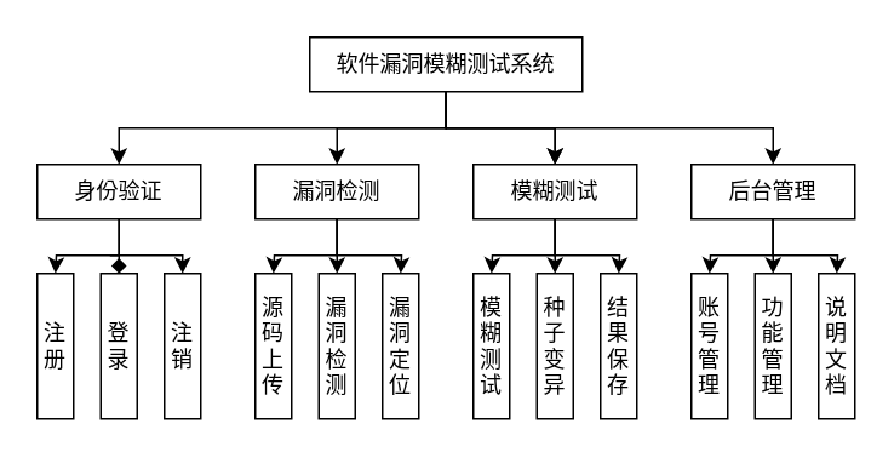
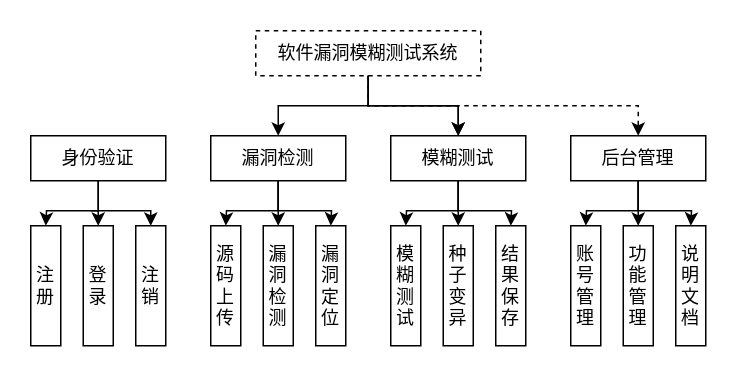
  <mxCell id="0" />
  <mxCell id="1" parent="0" />
  <mxCell id="2" value="" style="edgeStyle=orthogonalEdgeStyle;rounded=0;orthogonalLoop=1;jettySize=auto;html=1;fontFamily=宋体;fillColor=none;" edge="1" parent="1" source="7" target="18"><mxGeometry relative="1" as="geometry"><Array as="points"><mxPoint x="245" y="70" /><mxPoint x="305" y="70" /></Array></mxGeometry></mxCell>
  <mxCell id="3" value="" style="edgeStyle=orthogonalEdgeStyle;rounded=0;orthogonalLoop=1;jettySize=auto;html=1;fontFamily=宋体;fillColor=none;" edge="1" parent="1" source="7" target="18"><mxGeometry relative="1" as="geometry"><Array as="points"><mxPoint x="245" y="70" /><mxPoint x="305" y="70" /></Array></mxGeometry></mxCell>
  <mxCell id="4" style="edgeStyle=orthogonalEdgeStyle;rounded=0;orthogonalLoop=1;jettySize=auto;html=1;entryX=0.5;entryY=0;entryDx=0;entryDy=0;fontFamily=宋体;fillColor=none;" edge="1" parent="1" source="7" target="14"><mxGeometry relative="1" as="geometry"><Array as="points"><mxPoint x="245" y="70" /><mxPoint x="185" y="70" /></Array></mxGeometry></mxCell>
- <mxCell id="5" style="edgeStyle=orthogonalEdgeStyle;rounded=0;orthogonalLoop=1;jettySize=auto;html=1;entryX=0.5;entryY=0;entryDx=0;entryDy=0;fontFamily=宋体;fillColor=none;" edge="1" parent="1" source="7" target="10"><mxGeometry relative="1" as="geometry"><Array as="points"><mxPoint x="245" y="70" /><mxPoint x="65" y="70" /></Array></mxGeometry></mxCell>
- <mxCell id="6" style="edgeStyle=orthogonalEdgeStyle;rounded=0;orthogonalLoop=1;jettySize=auto;html=1;fontFamily=宋体;fillColor=none;" edge="1" parent="1" source="7" target="22"><mxGeometry relative="1" as="geometry"><Array as="points"><mxPoint x="245" y="70" /><mxPoint x="425" y="70" /></Array></mxGeometry></mxCell>
- <mxCell id="7" value="&lt;font style=&quot;font-size: 12px;&quot;&gt;软件漏洞模糊测试系统&lt;/font&gt;" style="rounded=0;whiteSpace=wrap;html=1;fontFamily=宋体;fillColor=none;" vertex="1" parent="1"><mxGeometry x="170" y="20" width="150" height="30" as="geometry" /></mxCell>
+ <mxCell id="6" style="edgeStyle=orthogonalEdgeStyle;rounded=0;orthogonalLoop=1;jettySize=auto;html=1;fontFamily=宋体;fillColor=none;dashed=1;" edge="1" parent="1" source="7" target="22"><mxGeometry relative="1" as="geometry"><Array as="points"><mxPoint x="245" y="70" /><mxPoint x="425" y="70" /></Array></mxGeometry></mxCell>
+ <mxCell id="7" value="&lt;font style=&quot;font-size: 12px;&quot;&gt;软件漏洞模糊测试系统&lt;/font&gt;" style="rounded=0;whiteSpace=wrap;html=1;fontFamily=宋体;fillColor=none;dashed=1;" vertex="1" parent="1"><mxGeometry x="170" y="20" width="150" height="30" as="geometry" /></mxCell>
  <mxCell id="8" style="edgeStyle=orthogonalEdgeStyle;rounded=0;orthogonalLoop=1;jettySize=auto;html=1;entryX=0;entryY=0.5;entryDx=0;entryDy=0;fontFamily=宋体;fillColor=none;" edge="1" parent="1" source="10"><mxGeometry relative="1" as="geometry"><mxPoint x="30" y="150" as="targetPoint" /></mxGeometry></mxCell>
- <mxCell id="9" style="edgeStyle=orthogonalEdgeStyle;rounded=0;orthogonalLoop=1;jettySize=auto;html=1;entryX=0.5;entryY=0;entryDx=0;entryDy=0;fontFamily=宋体;fillColor=none;endArrow=diamond;" edge="1" parent="1" source="10" target="23"><mxGeometry relative="1" as="geometry" /></mxCell>
+ <mxCell id="9" style="edgeStyle=orthogonalEdgeStyle;rounded=0;orthogonalLoop=1;jettySize=auto;html=1;entryX=0.5;entryY=0;entryDx=0;entryDy=0;fontFamily=宋体;fillColor=none;" edge="1" parent="1" source="10" target="23"><mxGeometry relative="1" as="geometry" /></mxCell>
  <mxCell id="10" value="身份验证" style="rounded=0;whiteSpace=wrap;html=1;fontFamily=宋体;fillColor=none;" vertex="1" parent="1"><mxGeometry x="20" y="90" width="90" height="30" as="geometry" /></mxCell>
  <mxCell id="11" style="edgeStyle=orthogonalEdgeStyle;rounded=0;orthogonalLoop=1;jettySize=auto;html=1;entryX=0;entryY=0.5;entryDx=0;entryDy=0;fontFamily=宋体;fillColor=none;" edge="1" parent="1" source="14"><mxGeometry relative="1" as="geometry"><mxPoint x="150" y="150" as="targetPoint" /></mxGeometry></mxCell>
  <mxCell id="12" style="edgeStyle=orthogonalEdgeStyle;rounded=0;orthogonalLoop=1;jettySize=auto;html=1;fontFamily=宋体;fillColor=none;" edge="1" parent="1" source="14"><mxGeometry relative="1" as="geometry"><mxPoint x="185" y="150" as="targetPoint" /></mxGeometry></mxCell>
  <mxCell id="13" style="edgeStyle=orthogonalEdgeStyle;rounded=0;orthogonalLoop=1;jettySize=auto;html=1;entryX=0;entryY=0.5;entryDx=0;entryDy=0;fontFamily=宋体;fillColor=none;" edge="1" parent="1" source="14"><mxGeometry relative="1" as="geometry"><mxPoint x="220" y="150" as="targetPoint" /></mxGeometry></mxCell>
  <mxCell id="14" value="漏洞检测" style="rounded=0;whiteSpace=wrap;html=1;fontFamily=宋体;fillColor=none;" vertex="1" parent="1"><mxGeometry x="140" y="90" width="90" height="30" as="geometry" /></mxCell>
  <mxCell id="15" value="" style="edgeStyle=orthogonalEdgeStyle;rounded=0;orthogonalLoop=1;jettySize=auto;html=1;fontFamily=宋体;fillColor=none;" edge="1" parent="1" source="18"><mxGeometry relative="1" as="geometry"><mxPoint x="340" y="150" as="targetPoint" /></mxGeometry></mxCell>
  <mxCell id="16" style="edgeStyle=orthogonalEdgeStyle;rounded=0;orthogonalLoop=1;jettySize=auto;html=1;entryX=0;entryY=0.5;entryDx=0;entryDy=0;fontFamily=宋体;fillColor=none;" edge="1" parent="1" source="18"><mxGeometry relative="1" as="geometry"><mxPoint x="305" y="150" as="targetPoint" /></mxGeometry></mxCell>
  <mxCell id="17" style="edgeStyle=orthogonalEdgeStyle;rounded=0;orthogonalLoop=1;jettySize=auto;html=1;entryX=0;entryY=0.5;entryDx=0;entryDy=0;fontFamily=宋体;fillColor=none;" edge="1" parent="1" source="18"><mxGeometry relative="1" as="geometry"><mxPoint x="270" y="150" as="targetPoint" /></mxGeometry></mxCell>
  <mxCell id="18" value="模糊测试" style="rounded=0;whiteSpace=wrap;html=1;fontFamily=宋体;fillColor=none;" vertex="1" parent="1"><mxGeometry x="260" y="90" width="90" height="30" as="geometry" /></mxCell>
  <mxCell id="19" style="edgeStyle=orthogonalEdgeStyle;rounded=0;orthogonalLoop=1;jettySize=auto;html=1;fontFamily=宋体;fillColor=none;" edge="1" parent="1" source="22"><mxGeometry relative="1" as="geometry"><mxPoint x="425" y="150" as="targetPoint" /></mxGeometry></mxCell>
  <mxCell id="20" style="edgeStyle=orthogonalEdgeStyle;rounded=0;orthogonalLoop=1;jettySize=auto;html=1;entryX=0;entryY=0.5;entryDx=0;entryDy=0;fontFamily=宋体;fillColor=none;" edge="1" parent="1" source="22"><mxGeometry relative="1" as="geometry"><mxPoint x="460" y="150" as="targetPoint" /></mxGeometry></mxCell>
  <mxCell id="21" style="edgeStyle=orthogonalEdgeStyle;rounded=0;orthogonalLoop=1;jettySize=auto;html=1;entryX=0;entryY=0.5;entryDx=0;entryDy=0;fontFamily=宋体;fillColor=none;" edge="1" parent="1" source="22"><mxGeometry relative="1" as="geometry"><mxPoint x="390" y="150" as="targetPoint" /></mxGeometry></mxCell>
  <mxCell id="22" value="后台管理" style="rounded=0;whiteSpace=wrap;html=1;fontFamily=宋体;fillColor=none;" vertex="1" parent="1"><mxGeometry x="380" y="90" width="90" height="30" as="geometry" /></mxCell>
  <mxCell id="23" value="登录" style="rounded=0;whiteSpace=wrap;html=1;rotation=0;fontFamily=宋体;fillColor=none;" vertex="1" parent="1"><mxGeometry x="55" y="150" width="20" height="80" as="geometry" /></mxCell>
  <mxCell id="24" style="edgeStyle=orthogonalEdgeStyle;rounded=0;orthogonalLoop=1;jettySize=auto;html=1;entryX=0;entryY=0.5;entryDx=0;entryDy=0;fontFamily=宋体;fillColor=none;" edge="1" parent="1"><mxGeometry relative="1" as="geometry"><mxPoint x="60" y="140" as="sourcePoint" /><mxPoint x="100" y="150" as="targetPoint" /><Array as="points"><mxPoint x="100" y="140" /></Array></mxGeometry></mxCell>
  <mxCell id="25" value="注册" style="rounded=0;rotation=0;fontFamily=宋体;fillColor=none;direction=east;flipH=1;flipV=1;textDirection=ltr;whiteSpace=wrap;html=1;" vertex="1" parent="1"><mxGeometry x="20" y="150" width="20" height="80" as="geometry" /></mxCell>
  <mxCell id="26" value="注销" style="rounded=0;whiteSpace=wrap;html=1;rotation=0;fontFamily=宋体;fillColor=none;" vertex="1" parent="1"><mxGeometry x="90" y="150" width="20" height="80" as="geometry" /></mxCell>
  <mxCell id="27" value="源码上传" style="rounded=0;rotation=0;fontFamily=宋体;fillColor=none;direction=east;flipH=1;flipV=1;textDirection=ltr;whiteSpace=wrap;html=1;" vertex="1" parent="1"><mxGeometry x="140" y="150" width="20" height="80" as="geometry" /></mxCell>
  <mxCell id="28" value="&lt;font style=&quot;font-size: 12px;&quot;&gt;漏洞检测&lt;/font&gt;" style="rounded=0;rotation=0;fontFamily=宋体;fillColor=none;direction=east;flipH=1;flipV=1;textDirection=ltr;whiteSpace=wrap;html=1;" vertex="1" parent="1"><mxGeometry x="175" y="150" width="20" height="80" as="geometry" /></mxCell>
  <mxCell id="29" value="漏洞定位" style="rounded=0;rotation=0;fontFamily=宋体;fillColor=none;direction=east;flipH=1;flipV=1;textDirection=ltr;whiteSpace=wrap;html=1;" vertex="1" parent="1"><mxGeometry x="210" y="150" width="20" height="80" as="geometry" /></mxCell>
  <mxCell id="30" value="模糊测试" style="rounded=0;rotation=0;fontFamily=宋体;fillColor=none;direction=east;flipH=1;flipV=1;textDirection=ltr;whiteSpace=wrap;html=1;" vertex="1" parent="1"><mxGeometry x="260" y="150" width="20" height="80" as="geometry" /></mxCell>
  <mxCell id="31" value="种子变异" style="rounded=0;rotation=0;fontFamily=宋体;fillColor=none;direction=east;flipH=1;flipV=1;textDirection=ltr;whiteSpace=wrap;html=1;" vertex="1" parent="1"><mxGeometry x="295" y="150" width="20" height="80" as="geometry" /></mxCell>
  <mxCell id="32" value="结果保存" style="rounded=0;rotation=0;fontFamily=宋体;fillColor=none;direction=east;flipH=1;flipV=1;textDirection=ltr;whiteSpace=wrap;html=1;" vertex="1" parent="1"><mxGeometry x="330" y="150" width="20" height="80" as="geometry" /></mxCell>
  <mxCell id="33" value="账号管理" style="rounded=0;rotation=0;fontFamily=宋体;fillColor=none;direction=east;flipH=1;flipV=1;textDirection=ltr;whiteSpace=wrap;html=1;" vertex="1" parent="1"><mxGeometry x="380" y="150" width="20" height="80" as="geometry" /></mxCell>
  <mxCell id="34" value="功能管理" style="rounded=0;rotation=0;fontFamily=宋体;fillColor=none;direction=east;flipH=1;flipV=1;textDirection=ltr;whiteSpace=wrap;html=1;" vertex="1" parent="1"><mxGeometry x="415" y="150" width="20" height="80" as="geometry" /></mxCell>
  <mxCell id="35" value="说明文档" style="rounded=0;rotation=0;fontFamily=宋体;fillColor=none;direction=east;flipH=1;flipV=1;textDirection=ltr;whiteSpace=wrap;html=1;" vertex="1" parent="1"><mxGeometry x="450" y="150" width="20" height="80" as="geometry" /></mxCell>
